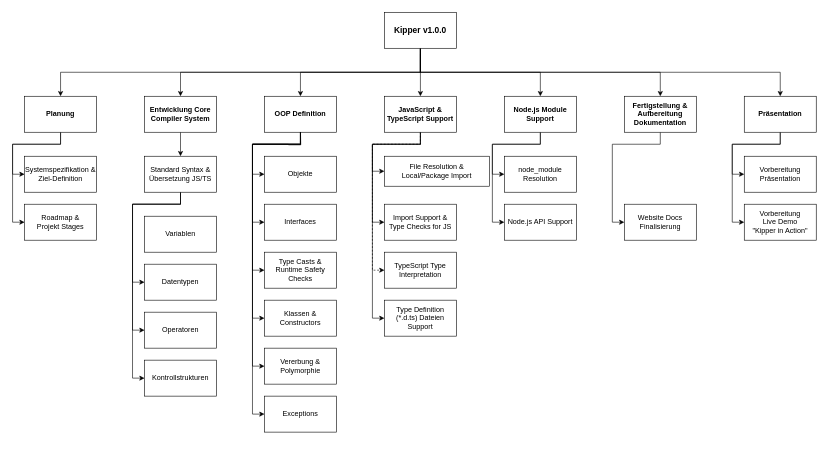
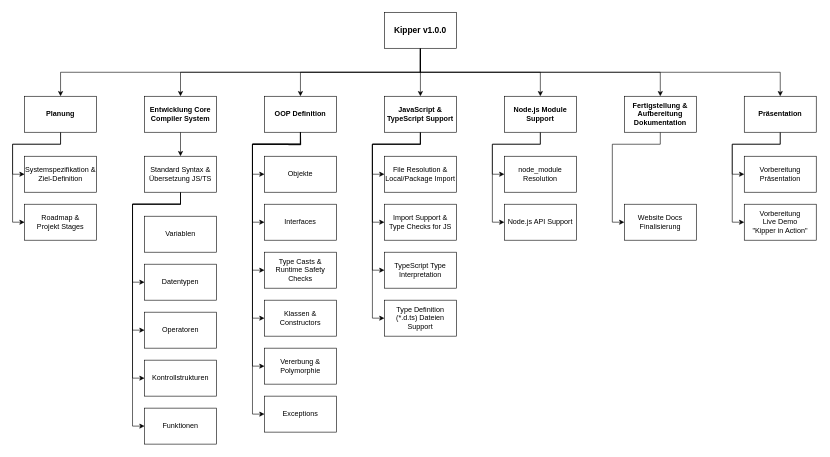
  <mxCell id="0" />
  <mxCell id="1" parent="0" />
  <mxCell id="2" style="edgeStyle=orthogonalEdgeStyle;rounded=0;orthogonalLoop=1;jettySize=auto;html=1;exitX=0.5;exitY=1;exitDx=0;exitDy=0;entryX=0.5;entryY=0;entryDx=0;entryDy=0;" edge="1" parent="1" source="9" target="12"><mxGeometry relative="1" as="geometry" /></mxCell>
  <mxCell id="3" style="edgeStyle=orthogonalEdgeStyle;rounded=0;orthogonalLoop=1;jettySize=auto;html=1;exitX=0.5;exitY=1;exitDx=0;exitDy=0;entryX=0.5;entryY=0;entryDx=0;entryDy=0;" edge="1" parent="1" source="9" target="14"><mxGeometry relative="1" as="geometry" /></mxCell>
  <mxCell id="4" style="edgeStyle=orthogonalEdgeStyle;rounded=0;orthogonalLoop=1;jettySize=auto;html=1;exitX=0.5;exitY=1;exitDx=0;exitDy=0;" edge="1" parent="1" source="9" target="15"><mxGeometry relative="1" as="geometry" /></mxCell>
  <mxCell id="5" style="edgeStyle=orthogonalEdgeStyle;rounded=0;orthogonalLoop=1;jettySize=auto;html=1;exitX=0.5;exitY=1;exitDx=0;exitDy=0;entryX=0.5;entryY=0;entryDx=0;entryDy=0;fontSize=14;" edge="1" parent="1" source="9" target="44"><mxGeometry relative="1" as="geometry" /></mxCell>
  <mxCell id="6" style="edgeStyle=orthogonalEdgeStyle;rounded=0;orthogonalLoop=1;jettySize=auto;html=1;exitX=0.5;exitY=1;exitDx=0;exitDy=0;entryX=0.5;entryY=0;entryDx=0;entryDy=0;fontSize=14;" edge="1" parent="1" source="9" target="51"><mxGeometry relative="1" as="geometry" /></mxCell>
  <mxCell id="7" style="edgeStyle=orthogonalEdgeStyle;rounded=0;orthogonalLoop=1;jettySize=auto;html=1;exitX=0.5;exitY=1;exitDx=0;exitDy=0;entryX=0.5;entryY=0;entryDx=0;entryDy=0;fontSize=14;" edge="1" parent="1" source="9" target="55"><mxGeometry relative="1" as="geometry" /></mxCell>
  <mxCell id="8" style="edgeStyle=orthogonalEdgeStyle;rounded=0;orthogonalLoop=1;jettySize=auto;html=1;exitX=0.5;exitY=1;exitDx=0;exitDy=0;entryX=0.5;entryY=0;entryDx=0;entryDy=0;fontSize=14;" edge="1" parent="1" source="9" target="58"><mxGeometry relative="1" as="geometry" /></mxCell>
  <mxCell id="9" value="&lt;b&gt;&lt;font style=&quot;font-size: 14px;&quot;&gt;Kipper v1.0.0&lt;/font&gt;&lt;/b&gt;" style="rounded=0;whiteSpace=wrap;html=1;" vertex="1" parent="1"><mxGeometry x="640.02" y="20" width="120" height="60" as="geometry" /></mxCell>
  <mxCell id="10" style="edgeStyle=orthogonalEdgeStyle;rounded=0;orthogonalLoop=1;jettySize=auto;html=1;exitX=0.5;exitY=1;exitDx=0;exitDy=0;entryX=0;entryY=0.5;entryDx=0;entryDy=0;" edge="1" parent="1" source="12" target="17"><mxGeometry relative="1" as="geometry" /></mxCell>
  <mxCell id="11" style="edgeStyle=orthogonalEdgeStyle;rounded=0;orthogonalLoop=1;jettySize=auto;html=1;exitX=0.5;exitY=1;exitDx=0;exitDy=0;entryX=0;entryY=0.5;entryDx=0;entryDy=0;" edge="1" parent="1" source="12" target="16"><mxGeometry x="-0.04" y="-40" relative="1" as="geometry"><Array as="points"><mxPoint x="100.02" y="240" /><mxPoint x="20.02" y="240" /><mxPoint x="20.02" y="370" /></Array><mxPoint as="offset" /></mxGeometry></mxCell>
  <mxCell id="12" value="&lt;b&gt;Planung&lt;/b&gt;" style="rounded=0;whiteSpace=wrap;html=1;" vertex="1" parent="1"><mxGeometry x="40.02" y="160" width="120" height="60" as="geometry" /></mxCell>
  <mxCell id="13" style="edgeStyle=orthogonalEdgeStyle;rounded=0;orthogonalLoop=1;jettySize=auto;html=1;exitX=0.5;exitY=1;exitDx=0;exitDy=0;entryX=0.5;entryY=0;entryDx=0;entryDy=0;" edge="1" parent="1" source="14" target="22"><mxGeometry relative="1" as="geometry" /></mxCell>
  <mxCell id="14" value="&lt;b&gt;Entwicklung Core Compiler System&lt;/b&gt;" style="rounded=0;whiteSpace=wrap;html=1;" vertex="1" parent="1"><mxGeometry x="240.02" y="160" width="120" height="60" as="geometry" /></mxCell>
  <mxCell id="15" value="&lt;b&gt;OOP Definition&lt;/b&gt;" style="rounded=0;whiteSpace=wrap;html=1;" vertex="1" parent="1"><mxGeometry x="440.02" y="160" width="120" height="60" as="geometry" /></mxCell>
  <mxCell id="16" value="Roadmap &amp;amp; &lt;br&gt;Projekt Stages" style="rounded=0;whiteSpace=wrap;html=1;" vertex="1" parent="1"><mxGeometry x="40.02" y="340" width="120" height="60" as="geometry" /></mxCell>
  <mxCell id="17" value="Systemspezifikation &amp;amp;&lt;br&gt;Ziel-Definition" style="rounded=0;whiteSpace=wrap;html=1;" vertex="1" parent="1"><mxGeometry x="40.02" y="260" width="120" height="60" as="geometry" /></mxCell>
  <mxCell id="18" style="edgeStyle=orthogonalEdgeStyle;rounded=0;orthogonalLoop=1;jettySize=auto;html=1;exitX=0.5;exitY=1;exitDx=0;exitDy=0;entryX=0;entryY=0.5;entryDx=0;entryDy=0;" edge="1" parent="1" source="22" target="24"><mxGeometry relative="1" as="geometry"><Array as="points"><mxPoint x="300.02" y="340" /><mxPoint x="220.02" y="340" /><mxPoint x="220.02" y="470" /></Array></mxGeometry></mxCell>
  <mxCell id="19" style="edgeStyle=orthogonalEdgeStyle;rounded=0;orthogonalLoop=1;jettySize=auto;html=1;exitX=0.5;exitY=1;exitDx=0;exitDy=0;entryX=0;entryY=0.5;entryDx=0;entryDy=0;" edge="1" parent="1" source="22" target="25"><mxGeometry x="-0.879" y="-60" relative="1" as="geometry"><Array as="points"><mxPoint x="300.02" y="340" /><mxPoint x="220.02" y="340" /><mxPoint x="220.02" y="550" /></Array><mxPoint as="offset" /></mxGeometry></mxCell>
  <mxCell id="20" style="edgeStyle=orthogonalEdgeStyle;rounded=0;orthogonalLoop=1;jettySize=auto;html=1;exitX=0.5;exitY=1;exitDx=0;exitDy=0;entryX=0;entryY=0.5;entryDx=0;entryDy=0;" edge="1" parent="1" source="22" target="26"><mxGeometry x="-0.902" y="-50" relative="1" as="geometry"><Array as="points"><mxPoint x="300.02" y="340" /><mxPoint x="220.02" y="340" /><mxPoint x="220.02" y="630" /></Array><mxPoint as="offset" /></mxGeometry></mxCell>
+ <mxCell id="21" style="edgeStyle=orthogonalEdgeStyle;rounded=0;orthogonalLoop=1;jettySize=auto;html=1;exitX=0.5;exitY=1;exitDx=0;exitDy=0;entryX=0;entryY=0.5;entryDx=0;entryDy=0;" edge="1" parent="1" source="22" target="27"><mxGeometry x="-0.878" y="-70" relative="1" as="geometry"><Array as="points"><mxPoint x="300.02" y="340" /><mxPoint x="220.02" y="340" /><mxPoint x="220.02" y="710" /></Array><mxPoint as="offset" /></mxGeometry></mxCell>
  <mxCell id="22" value="Standard Syntax &amp;amp;&lt;br&gt;Übersetzung JS/TS" style="rounded=0;whiteSpace=wrap;html=1;" vertex="1" parent="1"><mxGeometry x="240.02" y="260" width="120" height="60" as="geometry" /></mxCell>
  <mxCell id="23" value="Variablen" style="rounded=0;whiteSpace=wrap;html=1;" vertex="1" parent="1"><mxGeometry x="240.02" y="360" width="120" height="60" as="geometry" /></mxCell>
  <mxCell id="24" value="Datentypen" style="rounded=0;whiteSpace=wrap;html=1;" vertex="1" parent="1"><mxGeometry x="240.02" y="440" width="120" height="60" as="geometry" /></mxCell>
  <mxCell id="25" value="Operatoren" style="rounded=0;whiteSpace=wrap;html=1;" vertex="1" parent="1"><mxGeometry x="240.02" y="520" width="120" height="60" as="geometry" /></mxCell>
  <mxCell id="26" value="Kontrollstrukturen" style="rounded=0;whiteSpace=wrap;html=1;" vertex="1" parent="1"><mxGeometry x="240.02" y="600" width="120" height="60" as="geometry" /></mxCell>
+ <mxCell id="27" value="Funktionen" style="rounded=0;whiteSpace=wrap;html=1;" vertex="1" parent="1"><mxGeometry x="240.02" y="680" width="120" height="60" as="geometry" /></mxCell>
  <mxCell id="28" style="edgeStyle=orthogonalEdgeStyle;rounded=0;orthogonalLoop=1;jettySize=auto;html=1;exitX=0.5;exitY=1;exitDx=0;exitDy=0;entryX=0;entryY=0.5;entryDx=0;entryDy=0;" edge="1" parent="1" target="34"><mxGeometry relative="1" as="geometry"><mxPoint x="500.02" y="220" as="sourcePoint" /></mxGeometry></mxCell>
  <mxCell id="29" style="edgeStyle=orthogonalEdgeStyle;rounded=0;orthogonalLoop=1;jettySize=auto;html=1;exitX=0.5;exitY=1;exitDx=0;exitDy=0;entryX=0;entryY=0.5;entryDx=0;entryDy=0;" edge="1" parent="1" target="35"><mxGeometry x="-0.039" y="-50" relative="1" as="geometry"><mxPoint x="500.02" y="220" as="sourcePoint" /><Array as="points"><mxPoint x="500.02" y="240" /><mxPoint x="420.02" y="240" /><mxPoint x="420.02" y="370" /></Array><mxPoint as="offset" /></mxGeometry></mxCell>
  <mxCell id="30" style="edgeStyle=orthogonalEdgeStyle;rounded=0;orthogonalLoop=1;jettySize=auto;html=1;exitX=0.5;exitY=1;exitDx=0;exitDy=0;entryX=0;entryY=0.5;entryDx=0;entryDy=0;" edge="1" parent="1" target="36"><mxGeometry x="-0.879" y="-70" relative="1" as="geometry"><mxPoint x="500.02" y="220" as="sourcePoint" /><Array as="points"><mxPoint x="500.02" y="240" /><mxPoint x="420.02" y="240" /><mxPoint x="420.02" y="450" /></Array><mxPoint as="offset" /></mxGeometry></mxCell>
  <mxCell id="31" style="edgeStyle=orthogonalEdgeStyle;rounded=0;orthogonalLoop=1;jettySize=auto;html=1;exitX=0.5;exitY=1;exitDx=0;exitDy=0;entryX=0;entryY=0.5;entryDx=0;entryDy=0;" edge="1" parent="1" target="37"><mxGeometry x="-0.903" y="-70" relative="1" as="geometry"><mxPoint x="500.02" y="220" as="sourcePoint" /><Array as="points"><mxPoint x="500.02" y="240" /><mxPoint x="420.02" y="240" /><mxPoint x="420.02" y="530" /></Array><mxPoint as="offset" /></mxGeometry></mxCell>
  <mxCell id="32" style="edgeStyle=orthogonalEdgeStyle;rounded=0;orthogonalLoop=1;jettySize=auto;html=1;exitX=0.5;exitY=1;exitDx=0;exitDy=0;entryX=0;entryY=0.5;entryDx=0;entryDy=0;" edge="1" parent="1" target="38"><mxGeometry x="-0.878" y="-60" relative="1" as="geometry"><mxPoint x="500.02" y="220" as="sourcePoint" /><Array as="points"><mxPoint x="500.02" y="240" /><mxPoint x="420.02" y="240" /><mxPoint x="420.02" y="610" /></Array><mxPoint as="offset" /></mxGeometry></mxCell>
  <mxCell id="33" style="edgeStyle=orthogonalEdgeStyle;rounded=0;orthogonalLoop=1;jettySize=auto;html=1;exitX=0.5;exitY=1;exitDx=0;exitDy=0;entryX=0;entryY=0.5;entryDx=0;entryDy=0;" edge="1" parent="1" source="15" target="39"><mxGeometry x="-0.86" y="-70" relative="1" as="geometry"><mxPoint x="500.02" y="320" as="sourcePoint" /><Array as="points"><mxPoint x="500.02" y="240" /><mxPoint x="420.02" y="240" /><mxPoint x="420.02" y="690" /></Array><mxPoint as="offset" /></mxGeometry></mxCell>
  <mxCell id="34" value="Objekte" style="rounded=0;whiteSpace=wrap;html=1;" vertex="1" parent="1"><mxGeometry x="440.02" y="260" width="120" height="60" as="geometry" /></mxCell>
  <mxCell id="35" value="Interfaces" style="rounded=0;whiteSpace=wrap;html=1;" vertex="1" parent="1"><mxGeometry x="440.02" y="340" width="120" height="60" as="geometry" /></mxCell>
  <mxCell id="36" value="Type Casts &amp;amp;&lt;br&gt;Runtime Safety Checks" style="rounded=0;whiteSpace=wrap;html=1;" vertex="1" parent="1"><mxGeometry x="440.02" y="420" width="120" height="60" as="geometry" /></mxCell>
  <mxCell id="37" value="Klassen &amp;amp;&lt;br&gt;Constructors" style="rounded=0;whiteSpace=wrap;html=1;" vertex="1" parent="1"><mxGeometry x="440.02" y="500" width="120" height="60" as="geometry" /></mxCell>
  <mxCell id="38" value="Vererbung &amp;amp;&lt;br&gt;Polymorphie" style="rounded=0;whiteSpace=wrap;html=1;" vertex="1" parent="1"><mxGeometry x="440.02" y="580" width="120" height="60" as="geometry" /></mxCell>
  <mxCell id="39" value="Exceptions" style="rounded=0;whiteSpace=wrap;html=1;" vertex="1" parent="1"><mxGeometry x="440.02" y="660" width="120" height="60" as="geometry" /></mxCell>
- <mxCell id="40" style="edgeStyle=orthogonalEdgeStyle;rounded=0;orthogonalLoop=1;jettySize=auto;html=1;exitX=0.5;exitY=1;exitDx=0;exitDy=0;entryX=0;entryY=0.5;entryDx=0;entryDy=0;fontSize=14;dashed=1;" edge="1" parent="1" source="44" target="46"><mxGeometry x="0.04" y="-40" relative="1" as="geometry"><Array as="points"><mxPoint x="700.02" y="240" /><mxPoint x="620.02" y="240" /><mxPoint x="620.02" y="450" /></Array><mxPoint as="offset" /></mxGeometry></mxCell>
+ <mxCell id="40" style="edgeStyle=orthogonalEdgeStyle;rounded=0;orthogonalLoop=1;jettySize=auto;html=1;exitX=0.5;exitY=1;exitDx=0;exitDy=0;entryX=0;entryY=0.5;entryDx=0;entryDy=0;fontSize=14;" edge="1" parent="1" source="44" target="46"><mxGeometry x="0.04" y="-40" relative="1" as="geometry"><Array as="points"><mxPoint x="700.02" y="240" /><mxPoint x="620.02" y="240" /><mxPoint x="620.02" y="450" /></Array><mxPoint as="offset" /></mxGeometry></mxCell>
  <mxCell id="41" style="edgeStyle=orthogonalEdgeStyle;rounded=0;orthogonalLoop=1;jettySize=auto;html=1;exitX=0.5;exitY=1;exitDx=0;exitDy=0;entryX=0;entryY=0.5;entryDx=0;entryDy=0;fontSize=14;" edge="1" parent="1" source="44" target="47"><mxGeometry x="-0.879" y="-60" relative="1" as="geometry"><Array as="points"><mxPoint x="700.02" y="240" /><mxPoint x="620.02" y="240" /><mxPoint x="620.02" y="530" /></Array><mxPoint as="offset" /></mxGeometry></mxCell>
  <mxCell id="42" style="edgeStyle=orthogonalEdgeStyle;rounded=0;orthogonalLoop=1;jettySize=auto;html=1;exitX=0.5;exitY=1;exitDx=0;exitDy=0;entryX=0;entryY=0.5;entryDx=0;entryDy=0;fontSize=14;" edge="1" parent="1" source="44" target="45"><mxGeometry x="0.04" y="-40" relative="1" as="geometry"><Array as="points"><mxPoint x="700.02" y="240" /><mxPoint x="620.02" y="240" /><mxPoint x="620.02" y="370" /></Array><mxPoint as="offset" /></mxGeometry></mxCell>
  <mxCell id="43" style="edgeStyle=orthogonalEdgeStyle;rounded=0;orthogonalLoop=1;jettySize=auto;html=1;exitX=0.5;exitY=1;exitDx=0;exitDy=0;entryX=0;entryY=0.5;entryDx=0;entryDy=0;fontSize=14;" edge="1" parent="1" source="44" target="48"><mxGeometry relative="1" as="geometry" /></mxCell>
  <mxCell id="44" value="&lt;b&gt;JavaScript &amp;amp;&lt;br&gt;TypeScript Support&lt;br&gt;&lt;/b&gt;" style="rounded=0;whiteSpace=wrap;html=1;" vertex="1" parent="1"><mxGeometry x="640.02" y="160" width="120" height="60" as="geometry" /></mxCell>
  <mxCell id="45" value="Import Support &amp;amp;&lt;br&gt;Type Checks for JS" style="rounded=0;whiteSpace=wrap;html=1;" vertex="1" parent="1"><mxGeometry x="640.02" y="340" width="120" height="60" as="geometry" /></mxCell>
  <mxCell id="46" value="TypeScript Type Interpretation" style="rounded=0;whiteSpace=wrap;html=1;" vertex="1" parent="1"><mxGeometry x="640.02" y="420" width="120" height="60" as="geometry" /></mxCell>
  <mxCell id="47" value="Type Definition &lt;br&gt;(*.d.ts) Dateien&lt;br&gt;Support" style="rounded=0;whiteSpace=wrap;html=1;" vertex="1" parent="1"><mxGeometry x="640.02" y="500" width="120" height="60" as="geometry" /></mxCell>
- <mxCell id="48" value="File Resolution &amp;amp;&lt;br style=&quot;border-color: var(--border-color);&quot;&gt;Local/Package Import" style="rounded=0;whiteSpace=wrap;html=1;" vertex="1" parent="1"><mxGeometry x="640.02" y="260" width="175" height="50" as="geometry" /></mxCell>
+ <mxCell id="48" value="File Resolution &amp;amp;&lt;br style=&quot;border-color: var(--border-color);&quot;&gt;Local/Package Import" style="rounded=0;whiteSpace=wrap;html=1;" vertex="1" parent="1"><mxGeometry x="640.02" y="260" width="120" height="60" as="geometry" /></mxCell>
  <mxCell id="49" style="edgeStyle=orthogonalEdgeStyle;rounded=0;orthogonalLoop=1;jettySize=auto;html=1;exitX=0.5;exitY=1;exitDx=0;exitDy=0;entryX=0;entryY=0.5;entryDx=0;entryDy=0;fontSize=14;" edge="1" parent="1" source="51" target="52"><mxGeometry relative="1" as="geometry" /></mxCell>
  <mxCell id="50" style="edgeStyle=orthogonalEdgeStyle;rounded=0;orthogonalLoop=1;jettySize=auto;html=1;exitX=0.5;exitY=1;exitDx=0;exitDy=0;entryX=0;entryY=0.5;entryDx=0;entryDy=0;fontSize=14;" edge="1" parent="1" source="51" target="53"><mxGeometry x="-0.04" y="-40" relative="1" as="geometry"><Array as="points"><mxPoint x="900.02" y="240" /><mxPoint x="820.02" y="240" /><mxPoint x="820.02" y="370" /></Array><mxPoint as="offset" /></mxGeometry></mxCell>
  <mxCell id="51" value="&lt;b&gt;Node.js Module&lt;br&gt;Support&lt;br&gt;&lt;/b&gt;" style="rounded=0;whiteSpace=wrap;html=1;" vertex="1" parent="1"><mxGeometry x="840.02" y="160" width="120" height="60" as="geometry" /></mxCell>
  <mxCell id="52" value="node_module&lt;br&gt;Resolution" style="rounded=0;whiteSpace=wrap;html=1;" vertex="1" parent="1"><mxGeometry x="840.02" y="260" width="120" height="60" as="geometry" /></mxCell>
  <mxCell id="53" value="Node.js API Support" style="rounded=0;whiteSpace=wrap;html=1;" vertex="1" parent="1"><mxGeometry x="840.02" y="340" width="120" height="60" as="geometry" /></mxCell>
  <mxCell id="54" style="edgeStyle=orthogonalEdgeStyle;rounded=0;orthogonalLoop=1;jettySize=auto;html=1;exitX=0.5;exitY=1;exitDx=0;exitDy=0;entryX=0;entryY=0.5;entryDx=0;entryDy=0;fontSize=14;" edge="1" parent="1" source="55" target="59"><mxGeometry x="-0.04" y="-40" relative="1" as="geometry"><Array as="points"><mxPoint x="1100.02" y="240" /><mxPoint x="1020.02" y="240" /><mxPoint x="1020.02" y="370" /></Array><mxPoint as="offset" /></mxGeometry></mxCell>
  <mxCell id="55" value="&lt;b&gt;Fertigstellung &amp;amp; Aufbereitung Dokumentation&lt;/b&gt;" style="rounded=0;whiteSpace=wrap;html=1;" vertex="1" parent="1"><mxGeometry x="1040.02" y="160" width="120" height="60" as="geometry" /></mxCell>
  <mxCell id="56" style="edgeStyle=orthogonalEdgeStyle;rounded=0;orthogonalLoop=1;jettySize=auto;html=1;exitX=0.5;exitY=1;exitDx=0;exitDy=0;entryX=0;entryY=0.5;entryDx=0;entryDy=0;fontSize=14;" edge="1" parent="1" source="58" target="60"><mxGeometry relative="1" as="geometry" /></mxCell>
  <mxCell id="57" style="edgeStyle=orthogonalEdgeStyle;rounded=0;orthogonalLoop=1;jettySize=auto;html=1;exitX=0.5;exitY=1;exitDx=0;exitDy=0;entryX=0;entryY=0.5;entryDx=0;entryDy=0;fontSize=14;" edge="1" parent="1" source="58" target="61"><mxGeometry x="0.04" y="-40" relative="1" as="geometry"><Array as="points"><mxPoint x="1300.02" y="240" /><mxPoint x="1220.02" y="240" /><mxPoint x="1220.02" y="370" /></Array><mxPoint as="offset" /></mxGeometry></mxCell>
  <mxCell id="58" value="&lt;b&gt;Präsentation&lt;/b&gt;" style="rounded=0;whiteSpace=wrap;html=1;" vertex="1" parent="1"><mxGeometry x="1240.02" y="160" width="120" height="60" as="geometry" /></mxCell>
  <mxCell id="59" value="Website Docs&lt;br&gt;Finalisierung" style="rounded=0;whiteSpace=wrap;html=1;" vertex="1" parent="1"><mxGeometry x="1040.02" y="340" width="120" height="60" as="geometry" /></mxCell>
  <mxCell id="60" value="Vorbereitung &lt;br&gt;Präsen&lt;span style=&quot;color: rgba(0, 0, 0, 0); font-family: monospace; font-size: 0px; text-align: start;&quot;&gt;%3CmxGraphModel%3E%3Croot%3E%3CmxCell%20id%3D%220%22%2F%3E%3CmxCell%20id%3D%221%22%20parent%3D%220%22%2F%3E%3CmxCell%20id%3D%222%22%20value%3D%22Markdown%20Dokumentation%26lt%3Bbr%26gt%3BFinalisierung%22%20style%3D%22rounded%3D0%3BwhiteSpace%3Dwrap%3Bhtml%3D1%3B%22%20vertex%3D%221%22%20parent%3D%221%22%3E%3CmxGeometry%20x%3D%22880%22%20y%3D%22420%22%20width%3D%22120%22%20height%3D%2260%22%20as%3D%22geometry%22%2F%3E%3C%2FmxCell%3E%3C%2Froot%3E%3C%2FmxGraphModel%3E&lt;/span&gt;tation" style="rounded=0;whiteSpace=wrap;html=1;" vertex="1" parent="1"><mxGeometry x="1240.02" y="260" width="120" height="60" as="geometry" /></mxCell>
  <mxCell id="61" value="Vorbereitung &lt;br&gt;Live Demo &lt;br&gt;&quot;Kipper in Action&quot;" style="rounded=0;whiteSpace=wrap;html=1;" vertex="1" parent="1"><mxGeometry x="1240.02" y="340" width="120" height="60" as="geometry" /></mxCell>
